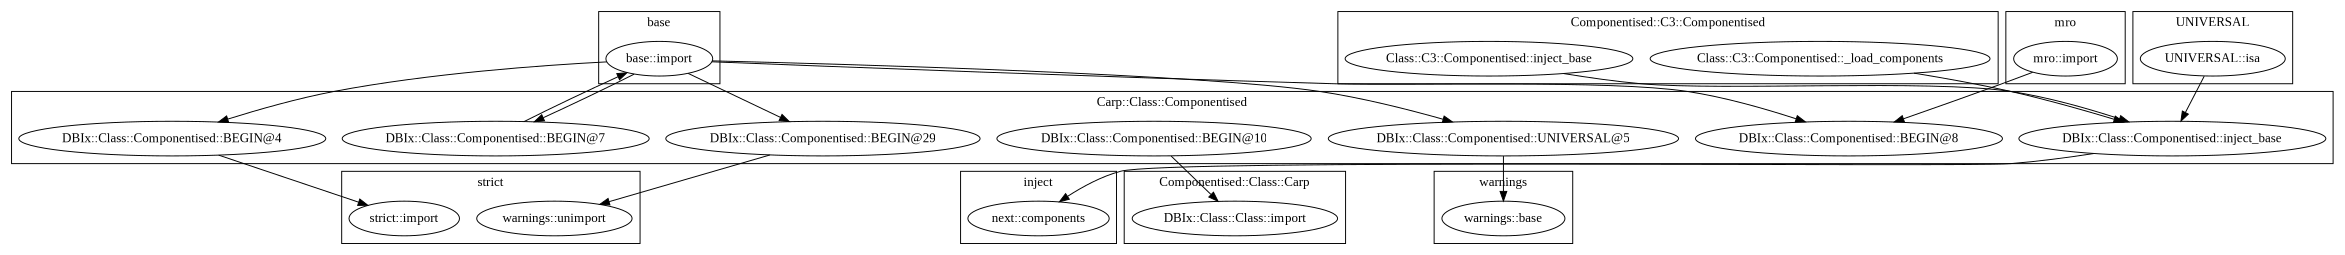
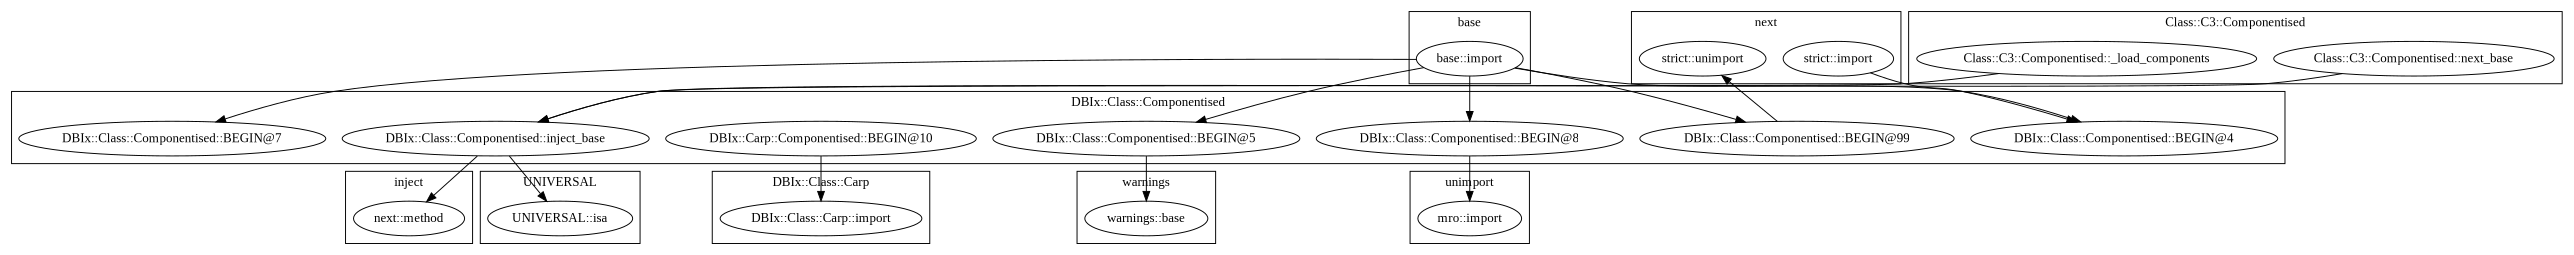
  digraph {
    fontname="Liberation Serif"
    node [fontname="Liberation Serif"]
    edge [fontname="Liberation Serif"]
    "base::import"
    n2 [label="warnings::base"]
    "strict::import"
-   "strict::unimport" [label="warnings::unimport"]
-   "DBIx::Class::Carp::import" [label="DBIx::Class::Class::import"]
+   "strict::unimport"
+   "DBIx::Class::Carp::import"
    "DBIx::Class::Componentised::BEGIN@4"
    "DBIx::Class::Componentised::inject_base"
-   "DBIx::Class::Componentised::BEGIN@10"
-   "DBIx::Class::Componentised::BEGIN@5" [label="DBIx::Class::Componentised::UNIVERSAL@5"]
+   "DBIx::Class::Componentised::BEGIN@10" [label="DBIx::Carp::Componentised::BEGIN@10"]
+   "DBIx::Class::Componentised::BEGIN@5"
    "DBIx::Class::Componentised::BEGIN@7"
    "DBIx::Class::Componentised::BEGIN@8"
-   "DBIx::Class::Componentised::BEGIN@29"
-   "Class::C3::Componentised::inject_base"
+   "DBIx::Class::Componentised::BEGIN@29" [label="DBIx::Class::Componentised::BEGIN@99"]
+   "Class::C3::Componentised::inject_base" [label="Class::C3::Componentised::next_base"]
    "Class::C3::Componentised::_load_components"
    "mro::import"
-   "next::method" [label="next::components"]
+   "next::method"
    "UNIVERSAL::isa"
    subgraph cluster_1 {
      label=base
      "base::import"
    }
    subgraph cluster_2 {
      label=warnings
      n2
    }
    subgraph cluster_3 {
-     label="strict"
+     label=next
      "strict::import"
      "strict::unimport"
    }
    subgraph cluster_4 {
-     label="Componentised::Class::Carp"
+     label="DBIx::Class::Carp"
      "DBIx::Class::Carp::import"
    }
    subgraph cluster_5 {
-     label="Carp::Class::Componentised"
+     label="DBIx::Class::Componentised"
      "DBIx::Class::Componentised::BEGIN@4"
      "DBIx::Class::Componentised::inject_base"
      "DBIx::Class::Componentised::BEGIN@10"
      "DBIx::Class::Componentised::BEGIN@5"
      "DBIx::Class::Componentised::BEGIN@7"
      "DBIx::Class::Componentised::BEGIN@8"
      "DBIx::Class::Componentised::BEGIN@29"
    }
    subgraph cluster_6 {
-     label="Componentised::C3::Componentised"
+     label="Class::C3::Componentised"
      "Class::C3::Componentised::inject_base"
      "Class::C3::Componentised::_load_components"
    }
    subgraph cluster_7 {
-     label=mro
+     label=unimport
      "mro::import"
    }
    subgraph cluster_8 {
      label=inject
      "next::method"
    }
    subgraph cluster_9 {
      label=UNIVERSAL
      "UNIVERSAL::isa"
    }
    "base::import" -> "DBIx::Class::Componentised::BEGIN@4"
    "base::import" -> "DBIx::Class::Componentised::BEGIN@5"
    "base::import" -> "DBIx::Class::Componentised::BEGIN@7"
    "base::import" -> "DBIx::Class::Componentised::BEGIN@8"
    "base::import" -> "DBIx::Class::Componentised::BEGIN@29"
-   "DBIx::Class::Componentised::BEGIN@4" -> "strict::import"
+   "strict::import" -> "DBIx::Class::Componentised::BEGIN@4"
    "DBIx::Class::Componentised::inject_base" -> "next::method"
-   "UNIVERSAL::isa" -> "DBIx::Class::Componentised::inject_base"
+   "DBIx::Class::Componentised::inject_base" -> "UNIVERSAL::isa"
    "DBIx::Class::Componentised::BEGIN@10" -> "DBIx::Class::Carp::import"
    "DBIx::Class::Componentised::BEGIN@5" -> n2
-   "DBIx::Class::Componentised::BEGIN@7" -> "base::import"
-   "mro::import" -> "DBIx::Class::Componentised::BEGIN@8"
+   "DBIx::Class::Componentised::BEGIN@8" -> "mro::import"
    "DBIx::Class::Componentised::BEGIN@29" -> "strict::unimport"
    "Class::C3::Componentised::inject_base" -> "DBIx::Class::Componentised::inject_base"
    "Class::C3::Componentised::_load_components" -> "DBIx::Class::Componentised::inject_base"
  }
